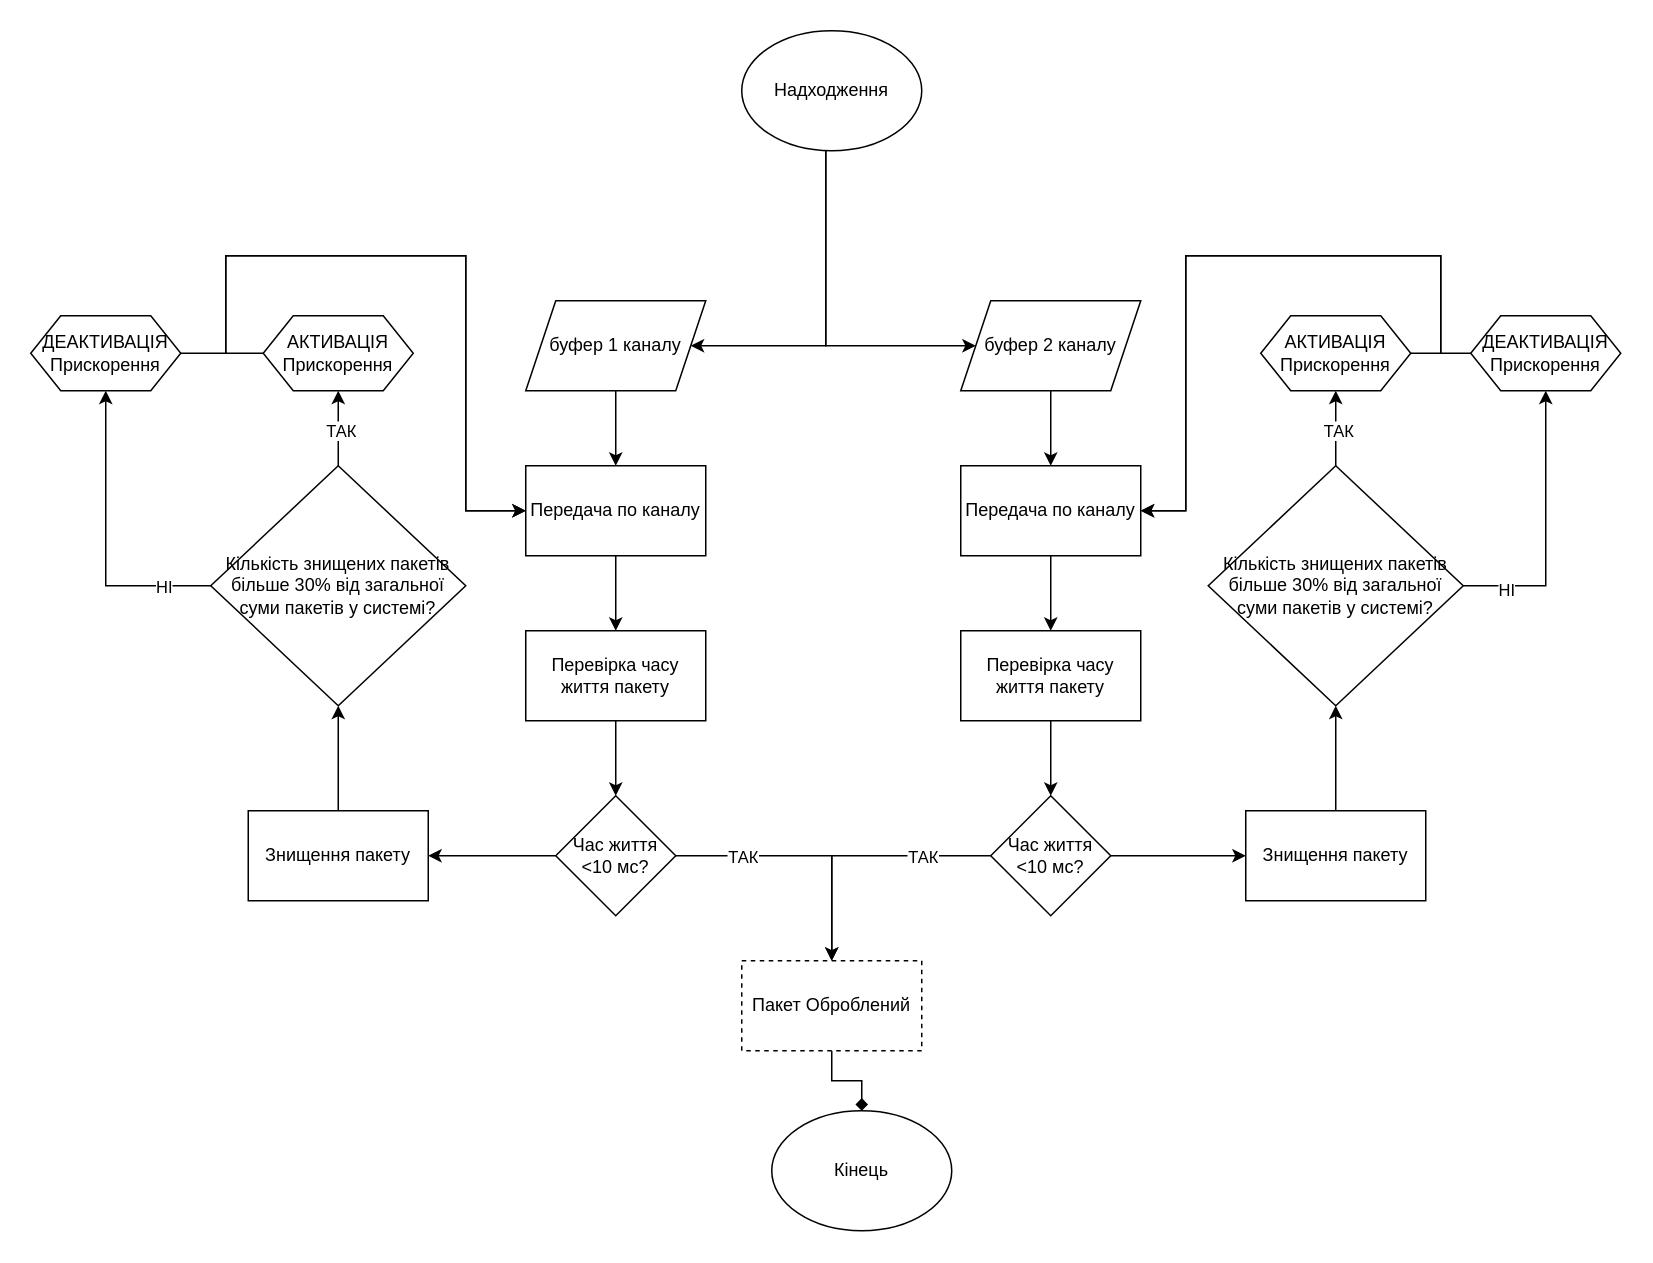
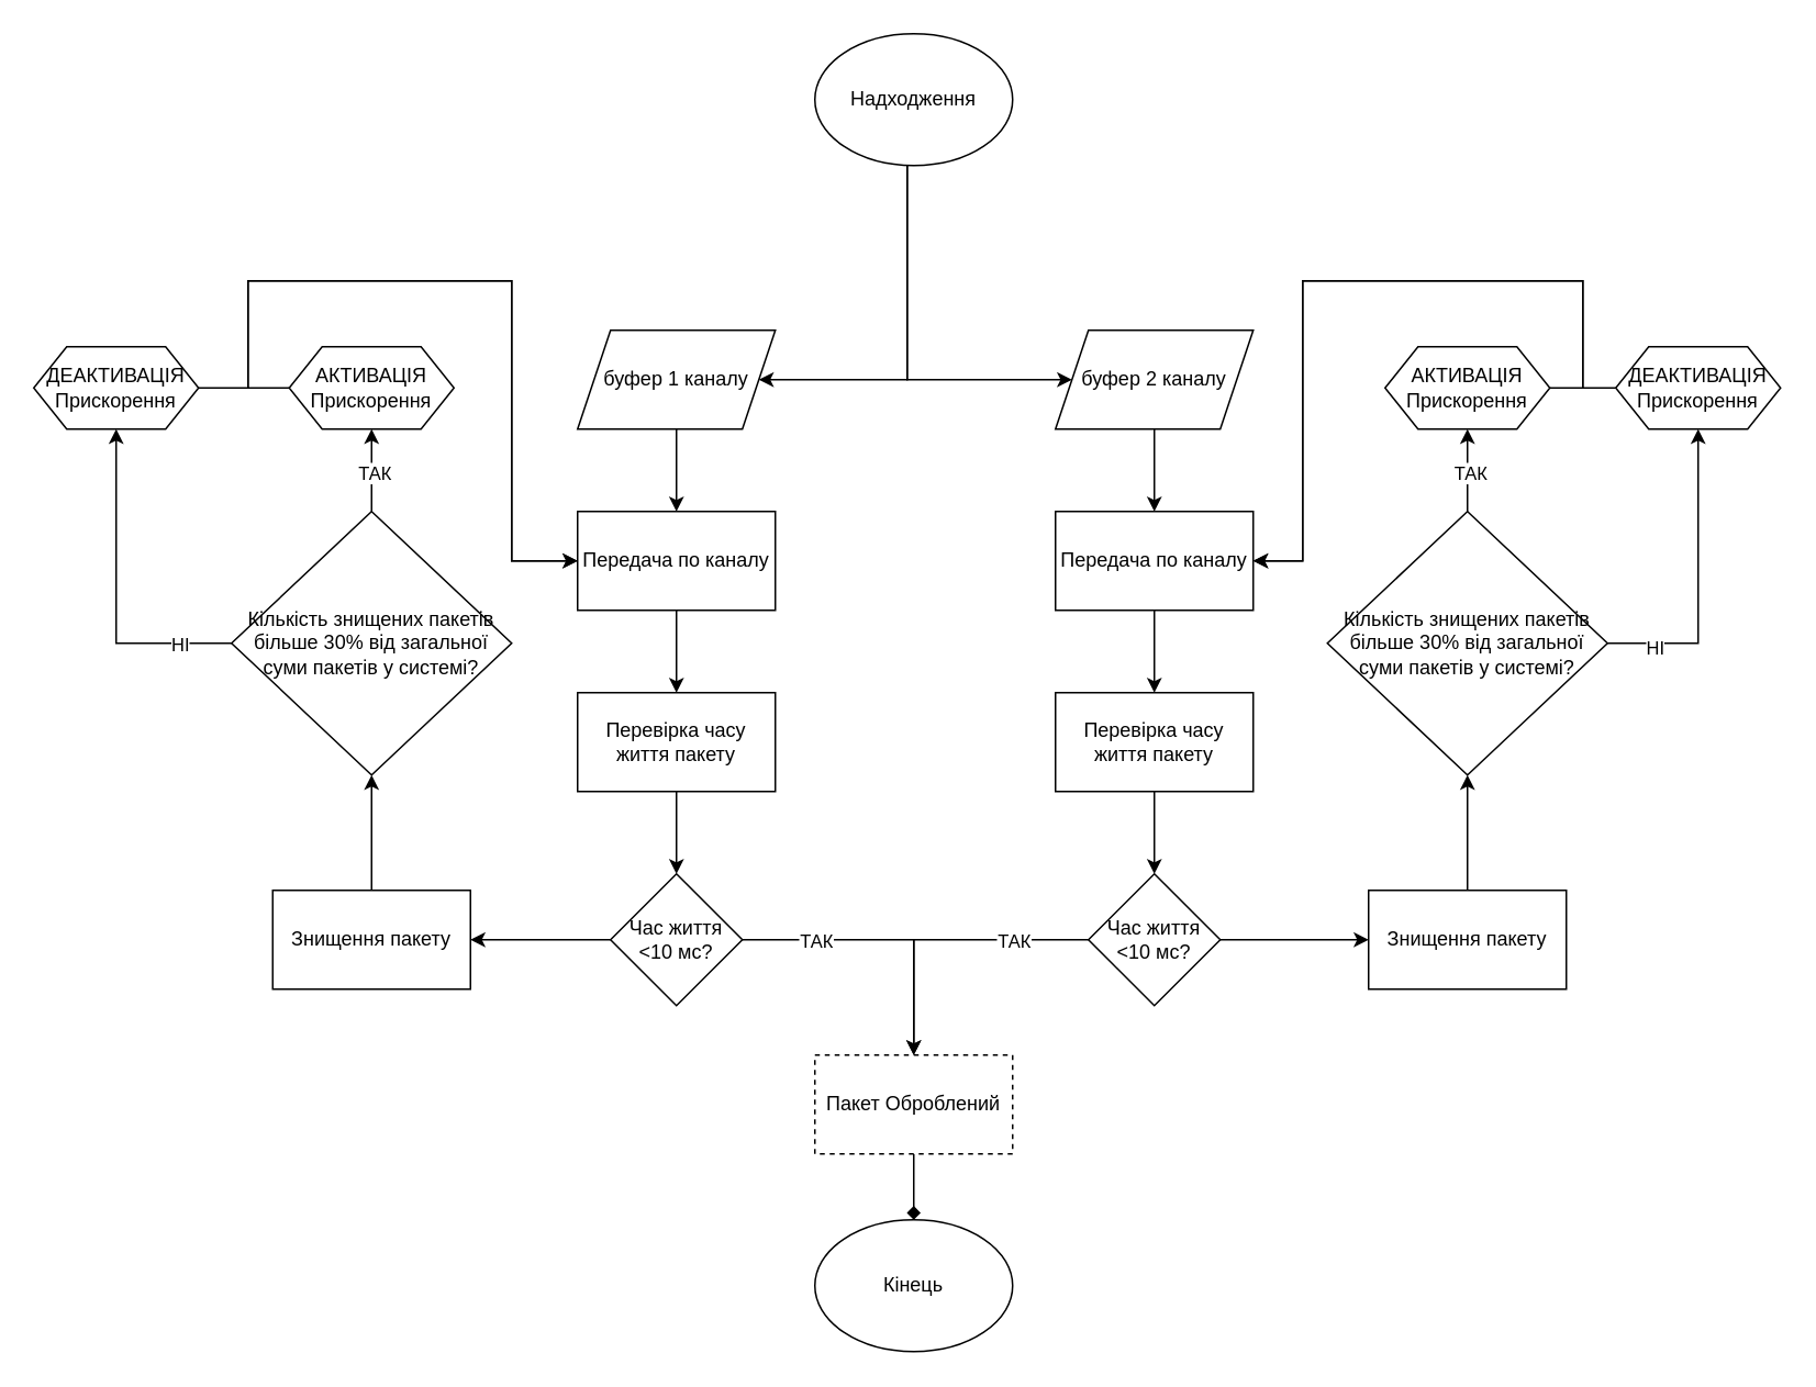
  <mxCell id="0" />
  <mxCell id="1" parent="0" />
  <mxCell id="2" style="edgeStyle=orthogonalEdgeStyle;rounded=0;orthogonalLoop=1;jettySize=auto;html=1;entryX=0;entryY=0.5;entryDx=0;entryDy=0;" edge="1" parent="1" source="4" target="8"><mxGeometry relative="1" as="geometry"><Array as="points"><mxPoint x="550" y="230" /></Array></mxGeometry></mxCell>
  <mxCell id="3" style="edgeStyle=orthogonalEdgeStyle;rounded=0;orthogonalLoop=1;jettySize=auto;html=1;entryX=1;entryY=0.5;entryDx=0;entryDy=0;" edge="1" parent="1" source="4" target="6"><mxGeometry relative="1" as="geometry"><Array as="points"><mxPoint x="550" y="230" /></Array></mxGeometry></mxCell>
  <mxCell id="4" value="Надходження" style="ellipse;whiteSpace=wrap;html=1;" vertex="1" parent="1"><mxGeometry x="494" y="20" width="120" height="80" as="geometry" /></mxCell>
  <mxCell id="5" value="" style="edgeStyle=orthogonalEdgeStyle;rounded=0;orthogonalLoop=1;jettySize=auto;html=1;" edge="1" parent="1" source="6" target="10"><mxGeometry relative="1" as="geometry" /></mxCell>
  <mxCell id="6" value="буфер 1 каналу" style="shape=parallelogram;perimeter=parallelogramPerimeter;whiteSpace=wrap;html=1;fixedSize=1;" vertex="1" parent="1"><mxGeometry x="350" y="200" width="120" height="60" as="geometry" /></mxCell>
  <mxCell id="7" style="edgeStyle=orthogonalEdgeStyle;rounded=0;orthogonalLoop=1;jettySize=auto;html=1;entryX=0.5;entryY=0;entryDx=0;entryDy=0;" edge="1" parent="1" source="8" target="31"><mxGeometry relative="1" as="geometry" /></mxCell>
  <mxCell id="8" value="буфер 2 каналу" style="shape=parallelogram;perimeter=parallelogramPerimeter;whiteSpace=wrap;html=1;fixedSize=1;" vertex="1" parent="1"><mxGeometry x="640" y="200" width="120" height="60" as="geometry" /></mxCell>
  <mxCell id="9" style="edgeStyle=orthogonalEdgeStyle;rounded=0;orthogonalLoop=1;jettySize=auto;html=1;entryX=0.5;entryY=0;entryDx=0;entryDy=0;" edge="1" parent="1" source="10" target="12"><mxGeometry relative="1" as="geometry" /></mxCell>
  <mxCell id="10" value="Передача по каналу" style="whiteSpace=wrap;html=1;" vertex="1" parent="1"><mxGeometry x="350" y="310" width="120" height="60" as="geometry" /></mxCell>
  <mxCell id="11" value="" style="edgeStyle=orthogonalEdgeStyle;rounded=0;orthogonalLoop=1;jettySize=auto;html=1;" edge="1" parent="1" source="12" target="16"><mxGeometry relative="1" as="geometry" /></mxCell>
  <mxCell id="12" value="Перевірка часу життя пакету" style="whiteSpace=wrap;html=1;" vertex="1" parent="1"><mxGeometry x="350" y="420" width="120" height="60" as="geometry" /></mxCell>
  <mxCell id="13" style="edgeStyle=orthogonalEdgeStyle;rounded=0;orthogonalLoop=1;jettySize=auto;html=1;entryX=0.5;entryY=0;entryDx=0;entryDy=0;" edge="1" parent="1" source="16" target="18"><mxGeometry relative="1" as="geometry"><mxPoint x="410" y="740" as="targetPoint" /></mxGeometry></mxCell>
  <mxCell id="14" value="ТАК" style="edgeLabel;html=1;align=center;verticalAlign=middle;resizable=0;points=[];" vertex="1" connectable="0" parent="13"><mxGeometry x="-0.08" y="2" relative="1" as="geometry"><mxPoint x="-36" y="2" as="offset" /></mxGeometry></mxCell>
  <mxCell id="15" value="" style="edgeStyle=orthogonalEdgeStyle;rounded=0;orthogonalLoop=1;jettySize=auto;html=1;" edge="1" parent="1" source="16" target="22"><mxGeometry relative="1" as="geometry" /></mxCell>
  <mxCell id="16" value="Час життя &amp;lt;10 мс?" style="rhombus;whiteSpace=wrap;html=1;" vertex="1" parent="1"><mxGeometry x="370" y="530" width="80" height="80" as="geometry" /></mxCell>
  <mxCell id="17" style="edgeStyle=orthogonalEdgeStyle;rounded=0;orthogonalLoop=1;jettySize=auto;html=1;entryX=0.5;entryY=0;entryDx=0;entryDy=0;endArrow=diamond;" edge="1" parent="1" source="18" target="49"><mxGeometry relative="1" as="geometry" /></mxCell>
  <mxCell id="18" value="Пакет Оброблений" style="whiteSpace=wrap;html=1;dashed=1;" vertex="1" parent="1"><mxGeometry x="494" y="640" width="120" height="60" as="geometry" /></mxCell>
  <mxCell id="19" style="edgeStyle=orthogonalEdgeStyle;rounded=0;orthogonalLoop=1;jettySize=auto;html=1;entryX=0;entryY=0.5;entryDx=0;entryDy=0;" edge="1" parent="1" source="20" target="10"><mxGeometry relative="1" as="geometry"><mxPoint x="340" y="370" as="targetPoint" /><Array as="points"><mxPoint x="150" y="235" /><mxPoint x="150" y="170" /><mxPoint x="310" y="170" /><mxPoint x="310" y="340" /></Array></mxGeometry></mxCell>
  <mxCell id="20" value="АКТИВАЦІЯ&lt;br&gt;Прискорення" style="shape=hexagon;perimeter=hexagonPerimeter2;whiteSpace=wrap;html=1;fixedSize=1;" vertex="1" parent="1"><mxGeometry x="175" y="210" width="100" height="50" as="geometry" /></mxCell>
  <mxCell id="21" value="" style="edgeStyle=orthogonalEdgeStyle;rounded=0;orthogonalLoop=1;jettySize=auto;html=1;" edge="1" parent="1" source="22" target="27"><mxGeometry relative="1" as="geometry" /></mxCell>
  <mxCell id="22" value="Знищення пакету" style="whiteSpace=wrap;html=1;" vertex="1" parent="1"><mxGeometry x="165" y="540" width="120" height="60" as="geometry" /></mxCell>
  <mxCell id="23" style="edgeStyle=orthogonalEdgeStyle;rounded=0;orthogonalLoop=1;jettySize=auto;html=1;entryX=0.5;entryY=1;entryDx=0;entryDy=0;" edge="1" parent="1" source="27" target="20"><mxGeometry relative="1" as="geometry" /></mxCell>
  <mxCell id="24" value="ТАК" style="edgeLabel;html=1;align=center;verticalAlign=middle;resizable=0;points=[];" vertex="1" connectable="0" parent="23"><mxGeometry x="-0.054" y="-1" relative="1" as="geometry"><mxPoint as="offset" /></mxGeometry></mxCell>
  <mxCell id="25" style="edgeStyle=orthogonalEdgeStyle;rounded=0;orthogonalLoop=1;jettySize=auto;html=1;entryX=0.5;entryY=1;entryDx=0;entryDy=0;" edge="1" parent="1" source="27" target="29"><mxGeometry relative="1" as="geometry" /></mxCell>
  <mxCell id="26" value="НІ" style="edgeLabel;html=1;align=center;verticalAlign=middle;resizable=0;points=[];" vertex="1" connectable="0" parent="25"><mxGeometry x="-0.684" y="-4" relative="1" as="geometry"><mxPoint y="4" as="offset" /></mxGeometry></mxCell>
  <mxCell id="27" value="Кількість знищених пакетів більше 30% від загальної суми пакетів у системі?" style="rhombus;whiteSpace=wrap;html=1;" vertex="1" parent="1"><mxGeometry y="310" width="170" height="160" as="geometry" x="140" /></mxCell>
  <mxCell id="28" style="edgeStyle=orthogonalEdgeStyle;rounded=0;orthogonalLoop=1;jettySize=auto;html=1;entryX=0;entryY=0.5;entryDx=0;entryDy=0;" edge="1" parent="1" source="29" target="10"><mxGeometry relative="1" as="geometry"><mxPoint x="410" y="370" as="targetPoint" /><Array as="points"><mxPoint x="150" y="235" /><mxPoint x="150" y="170" /><mxPoint x="310" y="170" /><mxPoint x="310" y="340" /></Array></mxGeometry></mxCell>
  <mxCell id="29" value="ДЕАКТИВАЦІЯ&lt;br&gt;Прискорення" style="shape=hexagon;perimeter=hexagonPerimeter2;whiteSpace=wrap;html=1;fixedSize=1;" vertex="1" parent="1"><mxGeometry x="20" y="210" width="100" height="50" as="geometry" /></mxCell>
  <mxCell id="30" style="edgeStyle=orthogonalEdgeStyle;rounded=0;orthogonalLoop=1;jettySize=auto;html=1;entryX=0.5;entryY=0;entryDx=0;entryDy=0;" edge="1" parent="1" source="31" target="33"><mxGeometry relative="1" as="geometry" /></mxCell>
  <mxCell id="31" value="Передача по каналу" style="whiteSpace=wrap;html=1;" vertex="1" parent="1"><mxGeometry x="640" y="310" width="120" height="60" as="geometry" /></mxCell>
  <mxCell id="32" style="edgeStyle=orthogonalEdgeStyle;rounded=0;orthogonalLoop=1;jettySize=auto;html=1;entryX=0.5;entryY=0;entryDx=0;entryDy=0;" edge="1" parent="1" source="33" target="36"><mxGeometry relative="1" as="geometry" /></mxCell>
  <mxCell id="33" value="Перевірка часу життя пакету" style="whiteSpace=wrap;html=1;" vertex="1" parent="1"><mxGeometry x="640" y="420" width="120" height="60" as="geometry" /></mxCell>
  <mxCell id="34" style="edgeStyle=orthogonalEdgeStyle;rounded=0;orthogonalLoop=1;jettySize=auto;html=1;entryX=0.5;entryY=0;entryDx=0;entryDy=0;" edge="1" parent="1" source="36" target="18"><mxGeometry relative="1" as="geometry" /></mxCell>
  <mxCell id="35" style="edgeStyle=orthogonalEdgeStyle;rounded=0;orthogonalLoop=1;jettySize=auto;html=1;entryX=0;entryY=0.5;entryDx=0;entryDy=0;" edge="1" parent="1" source="36" target="48"><mxGeometry relative="1" as="geometry" /></mxCell>
  <mxCell id="36" value="Час життя &amp;lt;10 мс?" style="rhombus;whiteSpace=wrap;html=1;" vertex="1" parent="1"><mxGeometry x="660" y="530" width="80" height="80" as="geometry" /></mxCell>
  <mxCell id="37" value="ТАК" style="edgeLabel;html=1;align=center;verticalAlign=middle;resizable=0;points=[];" vertex="1" connectable="0" parent="1"><mxGeometry x="614" y="570" as="geometry" /></mxCell>
  <mxCell id="38" style="edgeStyle=orthogonalEdgeStyle;rounded=0;orthogonalLoop=1;jettySize=auto;html=1;entryX=0.5;entryY=1;entryDx=0;entryDy=0;" edge="1" parent="1" source="42" target="46"><mxGeometry relative="1" as="geometry" /></mxCell>
  <mxCell id="39" value="ТАК" style="edgeLabel;html=1;align=center;verticalAlign=middle;resizable=0;points=[];" vertex="1" connectable="0" parent="38"><mxGeometry x="-0.033" y="-1" relative="1" as="geometry"><mxPoint as="offset" /></mxGeometry></mxCell>
  <mxCell id="40" style="edgeStyle=orthogonalEdgeStyle;rounded=0;orthogonalLoop=1;jettySize=auto;html=1;entryX=0.5;entryY=1;entryDx=0;entryDy=0;" edge="1" parent="1" source="42" target="44"><mxGeometry relative="1" as="geometry" /></mxCell>
  <mxCell id="41" value="НІ" style="edgeLabel;html=1;align=center;verticalAlign=middle;resizable=0;points=[];" vertex="1" connectable="0" parent="40"><mxGeometry x="-0.697" y="-2" relative="1" as="geometry"><mxPoint as="offset" /></mxGeometry></mxCell>
  <mxCell id="42" value="Кількість знищених пакетів більше 30% від загальної суми пакетів у системі?" style="rhombus;whiteSpace=wrap;html=1;" vertex="1" parent="1"><mxGeometry x="805" y="310" width="170" height="160" as="geometry" /></mxCell>
  <mxCell id="43" style="edgeStyle=orthogonalEdgeStyle;rounded=0;orthogonalLoop=1;jettySize=auto;html=1;entryX=1;entryY=0.5;entryDx=0;entryDy=0;" edge="1" parent="1" source="44"><mxGeometry relative="1" as="geometry"><mxPoint x="760" y="340" as="targetPoint" /><Array as="points"><mxPoint x="960" y="235" /><mxPoint x="960" y="170" /><mxPoint x="790" y="170" /><mxPoint x="790" y="340" /></Array></mxGeometry></mxCell>
  <mxCell id="44" value="ДЕАКТИВАЦІЯ&lt;br&gt;Прискорення" style="shape=hexagon;perimeter=hexagonPerimeter2;whiteSpace=wrap;html=1;fixedSize=1;" vertex="1" parent="1"><mxGeometry x="980" y="210" width="100" height="50" as="geometry" /></mxCell>
  <mxCell id="45" style="edgeStyle=orthogonalEdgeStyle;rounded=0;orthogonalLoop=1;jettySize=auto;html=1;entryX=1;entryY=0.5;entryDx=0;entryDy=0;" edge="1" parent="1" source="46"><mxGeometry relative="1" as="geometry"><mxPoint x="760" y="340" as="targetPoint" /><Array as="points"><mxPoint x="960" y="235" /><mxPoint x="960" y="170" /><mxPoint x="790" y="170" /><mxPoint x="790" y="340" /></Array></mxGeometry></mxCell>
  <mxCell id="46" value="АКТИВАЦІЯ&lt;br&gt;Прискорення" style="shape=hexagon;perimeter=hexagonPerimeter2;whiteSpace=wrap;html=1;fixedSize=1;" vertex="1" parent="1"><mxGeometry x="840" y="210" width="100" height="50" as="geometry" /></mxCell>
  <mxCell id="47" style="edgeStyle=orthogonalEdgeStyle;rounded=0;orthogonalLoop=1;jettySize=auto;html=1;entryX=0.5;entryY=1;entryDx=0;entryDy=0;" edge="1" parent="1" source="48" target="42"><mxGeometry relative="1" as="geometry" /></mxCell>
  <mxCell id="48" value="Знищення пакету" style="whiteSpace=wrap;html=1;" vertex="1" parent="1"><mxGeometry x="830" y="540" width="120" height="60" as="geometry" /></mxCell>
- <mxCell id="49" value="Кінець" style="ellipse;whiteSpace=wrap;html=1;" vertex="1" parent="1"><mxGeometry x="514" y="740" width="120" height="80" as="geometry" /></mxCell>
+ <mxCell id="49" value="Кінець" style="ellipse;whiteSpace=wrap;html=1;" vertex="1" parent="1"><mxGeometry x="494" y="740" width="120" height="80" as="geometry" /></mxCell>
